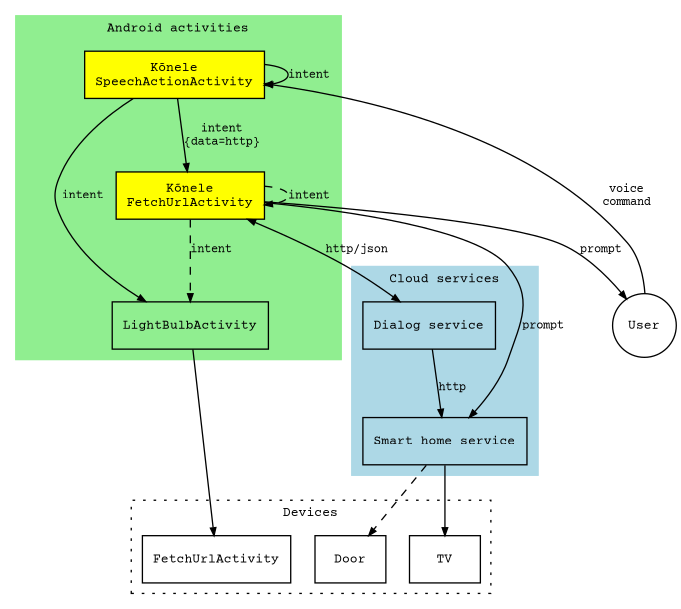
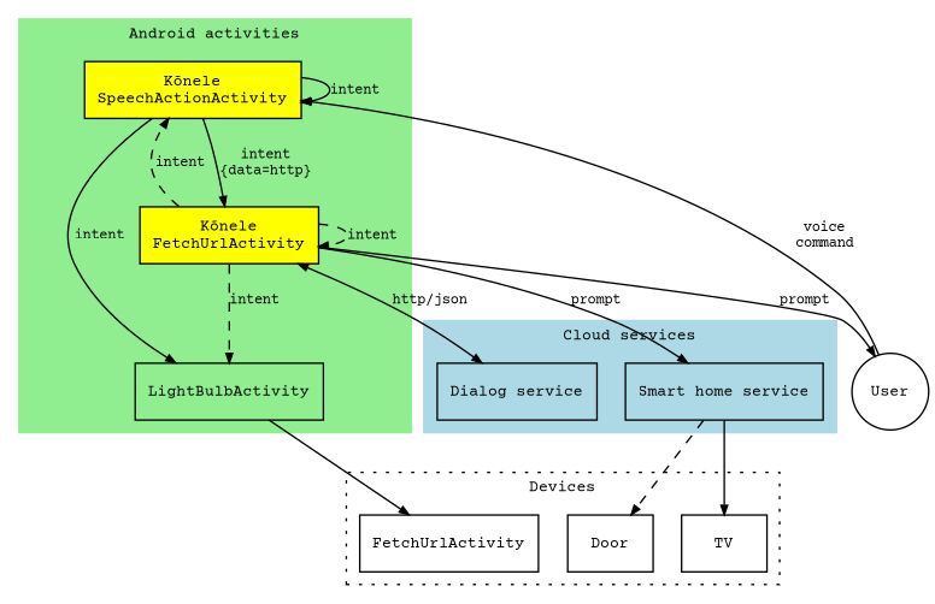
  digraph {
    fontname="Courier Prime"
    fontsize=10
    style=dotted
    node [fontname="Courier Prime" fontsize=10 shape=box]
    edge [arrowhead=normal arrowsize=0.6 fontname="Courier Prime" fontsize=9]
    n1 [label="Dialog service"]
    n2 [label="Smart home service"]
    n3 [label=FetchUrlActivity]
    n4 [label=Door]
    n5 [label=TV]
    n6 [fillcolor=yellow label="Kõnele\nSpeechActionActivity" style=filled]
    n7 [fillcolor=yellow label="Kõnele\nFetchUrlActivity" style=filled]
    n8 [label=LightBulbActivity]
    n9 [label=User shape=circle]
    subgraph cluster_1 {
      color=lightblue
      label="Cloud services"
      style=filled
      n1
      n2
    }
    subgraph cluster_2 {
      label=Devices
      n3
      n4
      n5
    }
    subgraph cluster_3 {
      color=lightgreen
      label="Android activities"
      style=filled
      n6
      n7
      n8
    }
-   n1 -> n2 [label=http]
    n2 -> n4 [style=dashed]
    n2 -> n5
    n6 -> n6 [label=intent]
    n6 -> n7 [label="intent\n{data=http}"]
    n6 -> n8 [label=intent]
    n7 -> n1 [dir=both label="http/json"]
    n7 -> n2 [label=prompt]
+   n7 -> n6 [label=intent style=dashed]
    n7 -> n7 [label=intent style=dashed]
    n7 -> n8 [label=intent style=dashed]
    n7 -> n9 [label=prompt]
    n8 -> n3
    n9 -> n6 [label="voice\ncommand"]
  }
